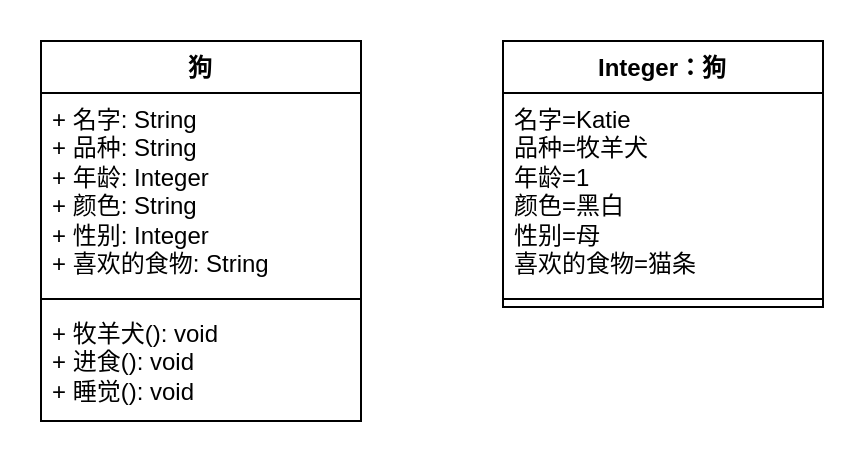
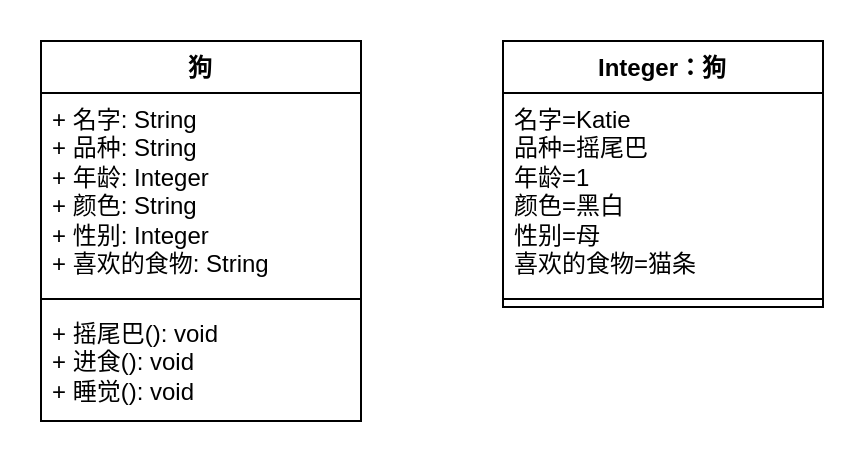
  <mxCell id="0" />
  <mxCell id="1" parent="0" />
  <mxCell id="2" value="狗" style="swimlane;fontStyle=1;align=center;verticalAlign=top;childLayout=stackLayout;horizontal=1;startSize=26;horizontalStack=0;resizeParent=1;resizeParentMax=0;resizeLast=0;collapsible=1;marginBottom=0;whiteSpace=wrap;html=1;" vertex="1" parent="1"><mxGeometry x="20" y="20" width="160" height="190" as="geometry"><mxRectangle x="108" y="56" width="47" height="26" as="alternateBounds" /></mxGeometry></mxCell>
  <mxCell id="3" value="+ 名字: String&lt;br&gt;+ 品种: String&lt;br&gt;+ 年龄: Integer&lt;br&gt;+ 颜色: String&lt;br&gt;+ 性别: Integer&lt;br&gt;+ 喜欢的食物: String" style="text;strokeColor=none;fillColor=none;align=left;verticalAlign=top;spacingLeft=4;spacingRight=4;overflow=hidden;rotatable=0;points=[[0,0.5],[1,0.5]];portConstraint=eastwest;whiteSpace=wrap;html=1;" vertex="1" parent="2"><mxGeometry y="26" width="160" height="99" as="geometry" /></mxCell>
  <mxCell id="4" value="" style="line;strokeWidth=1;fillColor=none;align=left;verticalAlign=middle;spacingTop=-1;spacingLeft=3;spacingRight=3;rotatable=0;labelPosition=right;points=[];portConstraint=eastwest;strokeColor=inherit;" vertex="1" parent="2"><mxGeometry y="125" width="160" height="8" as="geometry" /></mxCell>
- <mxCell id="5" value="+ 牧羊犬(): void&lt;br&gt;+ 进食(): void&lt;br&gt;+ 睡觉(): void" style="text;strokeColor=none;fillColor=none;align=left;verticalAlign=top;spacingLeft=4;spacingRight=4;overflow=hidden;rotatable=0;points=[[0,0.5],[1,0.5]];portConstraint=eastwest;whiteSpace=wrap;html=1;" vertex="1" parent="2"><mxGeometry y="133" width="160" height="57" as="geometry" /></mxCell>
+ <mxCell id="5" value="+ 摇尾巴(): void&lt;br&gt;+ 进食(): void&lt;br&gt;+ 睡觉(): void" style="text;strokeColor=none;fillColor=none;align=left;verticalAlign=top;spacingLeft=4;spacingRight=4;overflow=hidden;rotatable=0;points=[[0,0.5],[1,0.5]];portConstraint=eastwest;whiteSpace=wrap;html=1;" vertex="1" parent="2"><mxGeometry y="133" width="160" height="57" as="geometry" /></mxCell>
  <mxCell id="6" value="Integer：狗" style="swimlane;fontStyle=1;align=center;verticalAlign=top;childLayout=stackLayout;horizontal=1;startSize=26;horizontalStack=0;resizeParent=1;resizeParentMax=0;resizeLast=0;collapsible=1;marginBottom=0;whiteSpace=wrap;html=1;" vertex="1" parent="1"><mxGeometry x="251" y="20" width="160" height="133" as="geometry" /></mxCell>
- <mxCell id="7" value="名字=Katie&lt;br&gt;品种=牧羊犬&lt;br&gt;年龄=1&lt;br&gt;颜色=黑白&lt;br&gt;性别=母&lt;br&gt;喜欢的食物=猫条" style="text;strokeColor=none;fillColor=none;align=left;verticalAlign=top;spacingLeft=4;spacingRight=4;overflow=hidden;rotatable=0;points=[[0,0.5],[1,0.5]];portConstraint=eastwest;whiteSpace=wrap;html=1;" vertex="1" parent="6"><mxGeometry y="26" width="160" height="99" as="geometry" /></mxCell>
+ <mxCell id="7" value="名字=Katie&lt;br&gt;品种=摇尾巴&lt;br&gt;年龄=1&lt;br&gt;颜色=黑白&lt;br&gt;性别=母&lt;br&gt;喜欢的食物=猫条" style="text;strokeColor=none;fillColor=none;align=left;verticalAlign=top;spacingLeft=4;spacingRight=4;overflow=hidden;rotatable=0;points=[[0,0.5],[1,0.5]];portConstraint=eastwest;whiteSpace=wrap;html=1;" vertex="1" parent="6"><mxGeometry y="26" width="160" height="99" as="geometry" /></mxCell>
  <mxCell id="8" value="" style="line;strokeWidth=1;fillColor=none;align=left;verticalAlign=middle;spacingTop=-1;spacingLeft=3;spacingRight=3;rotatable=0;labelPosition=right;points=[];portConstraint=eastwest;strokeColor=inherit;" vertex="1" parent="6"><mxGeometry y="125" width="160" height="8" as="geometry" /></mxCell>
